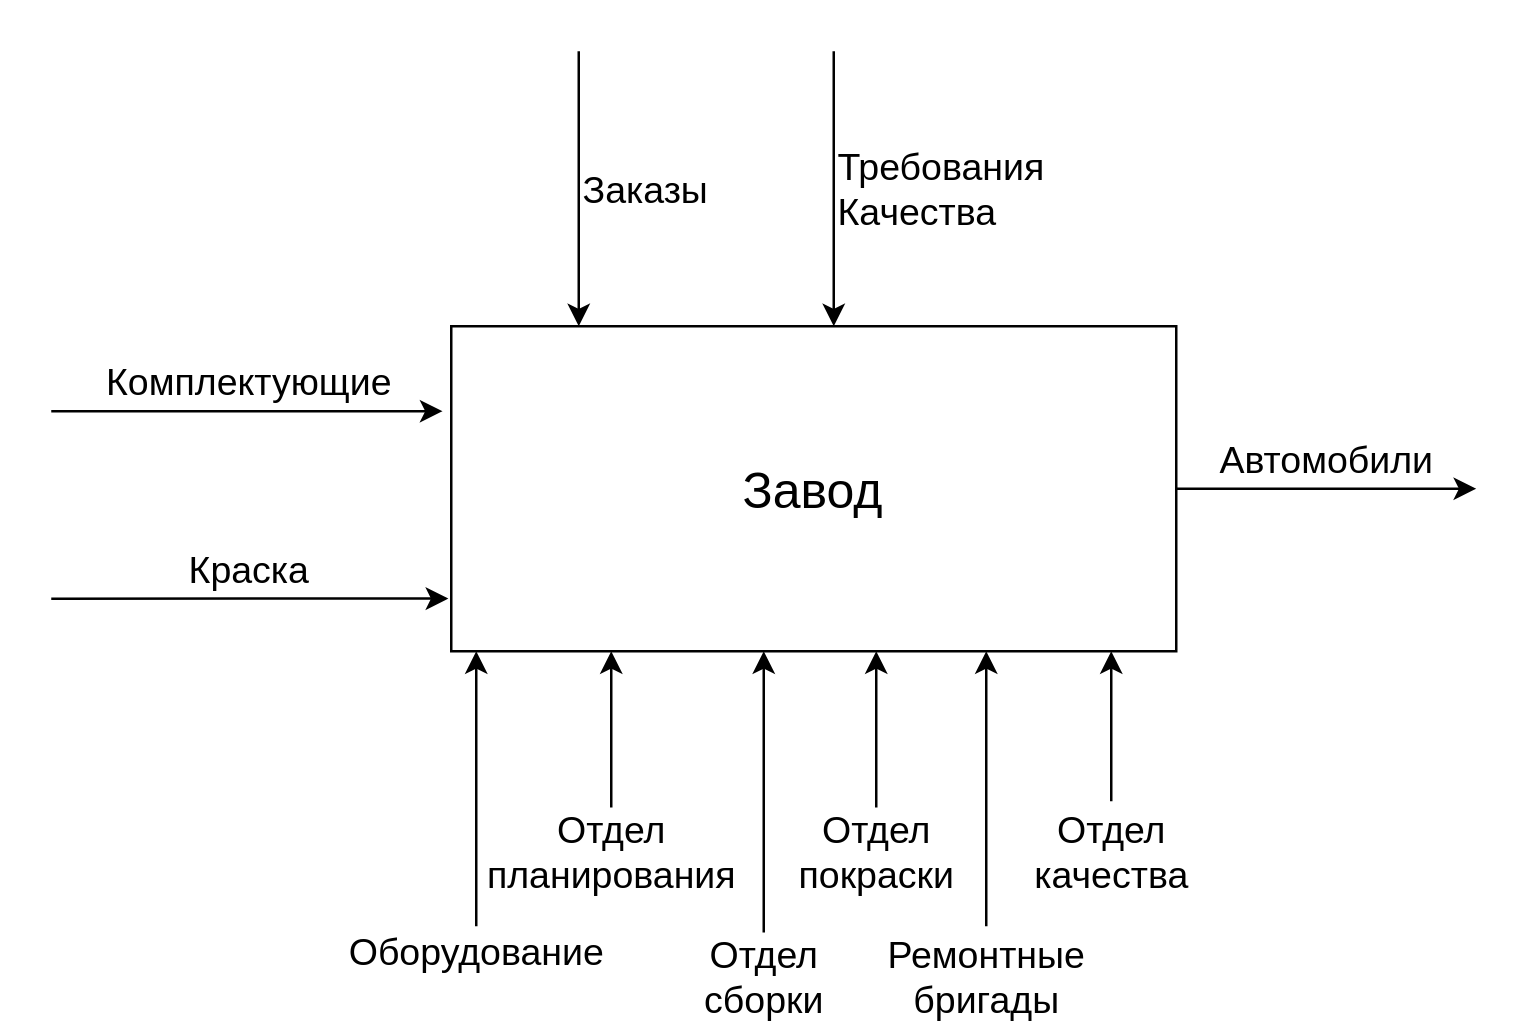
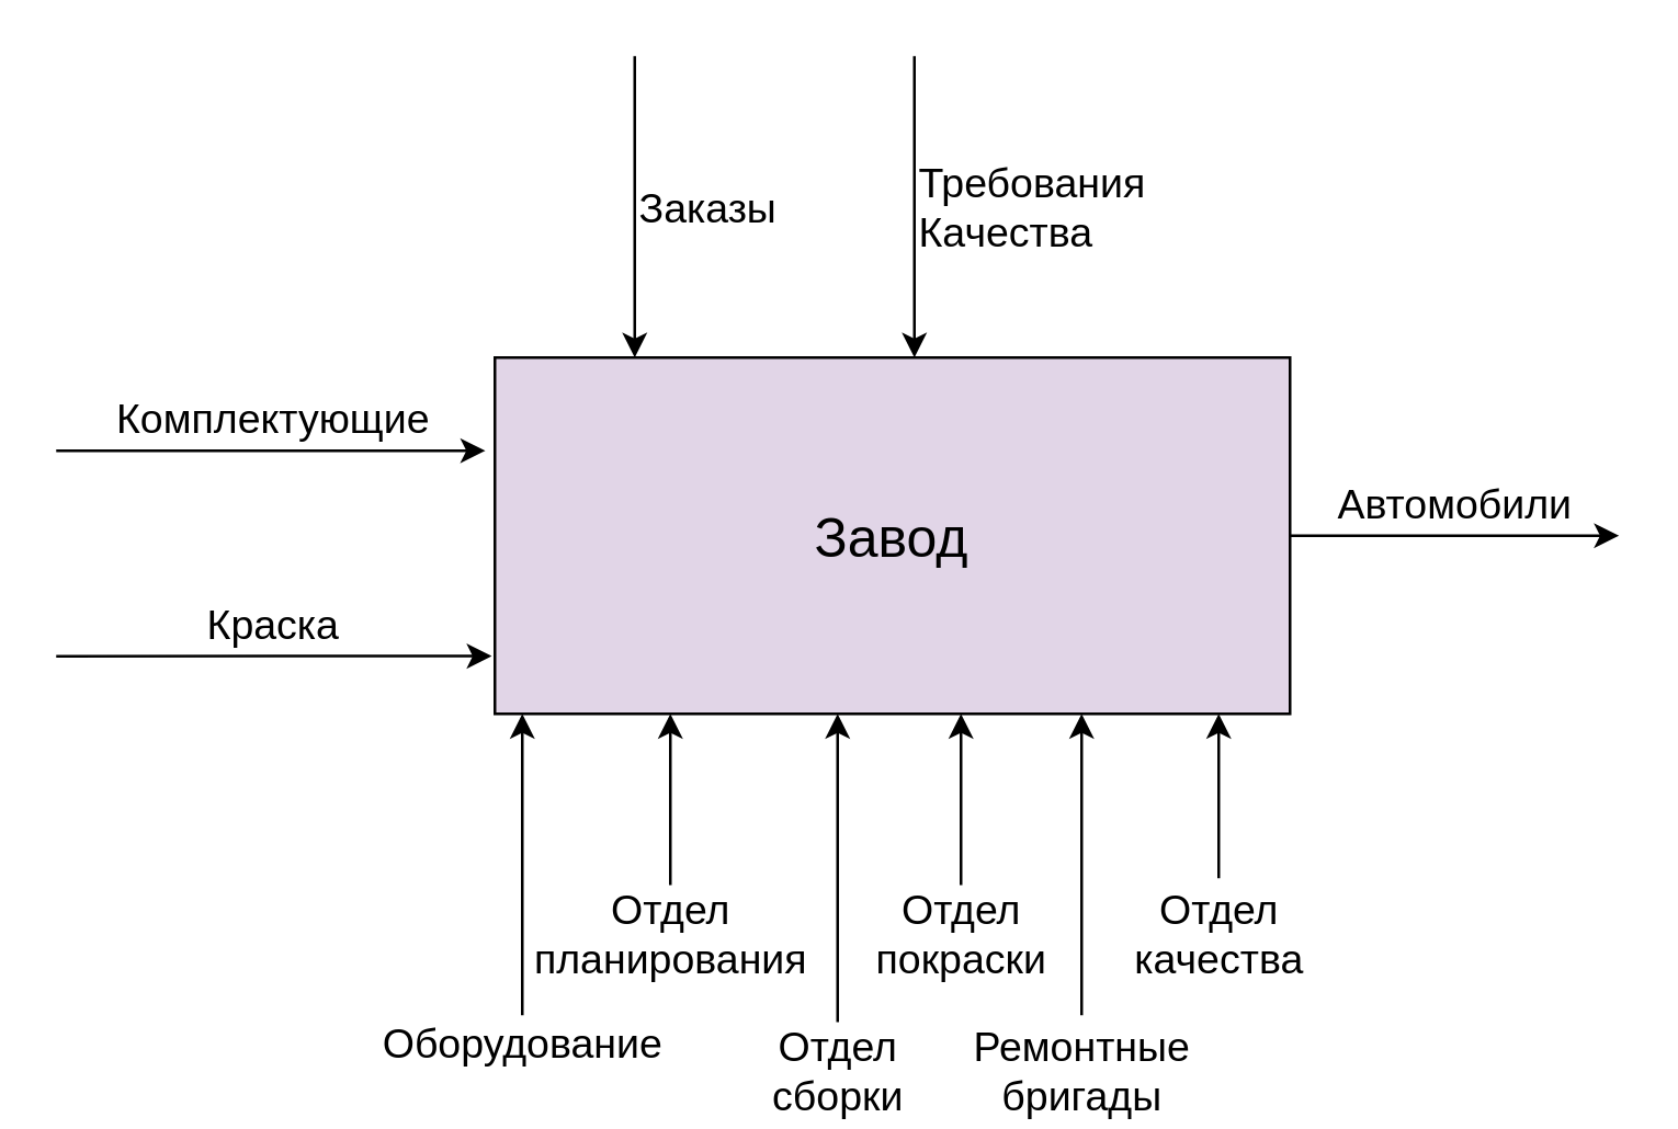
  <mxCell id="0" />
  <mxCell id="1" parent="0" />
  <mxCell id="2" value="Автомобили" style="edgeStyle=orthogonalEdgeStyle;rounded=0;orthogonalLoop=1;jettySize=auto;html=1;labelPosition=center;verticalLabelPosition=top;align=center;verticalAlign=bottom;fontSize=15;" edge="1" parent="1" source="13"><mxGeometry relative="1" as="geometry"><mxPoint x="590" y="195" as="targetPoint" /></mxGeometry></mxCell>
  <mxCell id="3" value="Заказы" style="edgeStyle=orthogonalEdgeStyle;rounded=0;orthogonalLoop=1;jettySize=auto;html=1;fontSize=15;endArrow=none;endFill=0;startArrow=classic;startFill=1;exitX=0.5;exitY=0;exitDx=0;exitDy=0;labelPosition=right;verticalLabelPosition=middle;align=left;verticalAlign=middle;" edge="1" parent="1"><mxGeometry relative="1" as="geometry"><mxPoint x="231" y="20" as="targetPoint" /><mxPoint x="231" y="130" as="sourcePoint" /></mxGeometry></mxCell>
  <mxCell id="4" value="Комплектующие" style="edgeStyle=orthogonalEdgeStyle;rounded=0;orthogonalLoop=1;jettySize=auto;html=1;startArrow=classic;startFill=1;endArrow=none;endFill=0;fontSize=15;labelPosition=center;verticalLabelPosition=top;align=center;verticalAlign=bottom;exitX=-0.012;exitY=0.2;exitDx=0;exitDy=0;exitPerimeter=0;" edge="1" parent="1"><mxGeometry relative="1" as="geometry"><mxPoint x="20" y="164" as="targetPoint" /><mxPoint x="176.52" y="164" as="sourcePoint" /></mxGeometry></mxCell>
  <mxCell id="5" value="Требования&lt;br&gt;Качества" style="edgeStyle=orthogonalEdgeStyle;rounded=0;orthogonalLoop=1;jettySize=auto;html=1;startArrow=classic;startFill=1;endArrow=none;endFill=0;fontSize=15;exitX=0.5;exitY=0;exitDx=0;exitDy=0;labelPosition=right;verticalLabelPosition=middle;align=left;verticalAlign=middle;" edge="1" parent="1"><mxGeometry relative="1" as="geometry"><mxPoint x="333" y="20" as="targetPoint" /><mxPoint x="333" y="130" as="sourcePoint" /></mxGeometry></mxCell>
  <mxCell id="6" value="Краска" style="edgeStyle=orthogonalEdgeStyle;rounded=0;orthogonalLoop=1;jettySize=auto;html=1;exitX=-0.004;exitY=0.838;exitDx=0;exitDy=0;startArrow=classic;startFill=1;endArrow=none;endFill=0;fontSize=15;exitPerimeter=0;labelPosition=center;verticalLabelPosition=top;align=center;verticalAlign=bottom;" edge="1" parent="1" source="13"><mxGeometry relative="1" as="geometry"><mxPoint x="20" y="239" as="targetPoint" /></mxGeometry></mxCell>
  <mxCell id="7" value="Отдел&lt;br&gt;планирования" style="edgeStyle=orthogonalEdgeStyle;rounded=0;orthogonalLoop=1;jettySize=auto;html=1;exitX=0.25;exitY=1;exitDx=0;exitDy=0;startArrow=classic;startFill=1;endArrow=none;endFill=0;fontSize=15;" edge="1" parent="1"><mxGeometry x="1" relative="1" as="geometry"><mxPoint x="244" y="340" as="targetPoint" /><mxPoint x="244" y="260" as="sourcePoint" /><mxPoint as="offset" /></mxGeometry></mxCell>
  <mxCell id="8" value="Отдел&lt;br&gt;сборки" style="edgeStyle=orthogonalEdgeStyle;rounded=0;orthogonalLoop=1;jettySize=auto;html=1;startArrow=classic;startFill=1;endArrow=none;endFill=0;fontSize=15;exitX=0.5;exitY=1;exitDx=0;exitDy=0;" edge="1" parent="1"><mxGeometry x="1" relative="1" as="geometry"><mxPoint x="305" y="390" as="targetPoint" /><mxPoint x="305" y="260" as="sourcePoint" /><mxPoint as="offset" /></mxGeometry></mxCell>
  <mxCell id="9" value="Отдел&lt;br&gt;покраски" style="edgeStyle=orthogonalEdgeStyle;rounded=0;orthogonalLoop=1;jettySize=auto;html=1;exitX=0.5;exitY=1;exitDx=0;exitDy=0;startArrow=classic;startFill=1;endArrow=none;endFill=0;fontSize=15;" edge="1" parent="1"><mxGeometry x="1" y="10" relative="1" as="geometry"><mxPoint x="350" y="330" as="targetPoint" /><mxPoint x="350" y="260" as="sourcePoint" /><mxPoint x="-10" y="10" as="offset" /></mxGeometry></mxCell>
  <mxCell id="10" value="Ремонтные&lt;br&gt;бригады" style="edgeStyle=orthogonalEdgeStyle;rounded=0;orthogonalLoop=1;jettySize=auto;html=1;startArrow=classic;startFill=1;endArrow=none;endFill=0;fontSize=15;exitX=0.5;exitY=1;exitDx=0;exitDy=0;" edge="1" parent="1"><mxGeometry x="1" y="20" relative="1" as="geometry"><mxPoint x="394" y="370" as="targetPoint" /><mxPoint x="394" y="260" as="sourcePoint" /><mxPoint x="-20" y="20" as="offset" /></mxGeometry></mxCell>
  <mxCell id="11" value="Оборудование" style="edgeStyle=orthogonalEdgeStyle;rounded=0;orthogonalLoop=1;jettySize=auto;html=1;startArrow=classic;startFill=1;endArrow=none;endFill=0;fontSize=15;" edge="1" parent="1"><mxGeometry x="1" y="10" relative="1" as="geometry"><mxPoint x="190" y="370" as="targetPoint" /><mxPoint x="190" y="260" as="sourcePoint" /><mxPoint x="-10" y="10" as="offset" /></mxGeometry></mxCell>
  <mxCell id="12" value="Отдел&lt;br&gt;качества" style="edgeStyle=orthogonalEdgeStyle;rounded=0;orthogonalLoop=1;jettySize=auto;html=1;startArrow=classic;startFill=1;endArrow=none;endFill=0;fontSize=15;" edge="1" parent="1"><mxGeometry x="1" y="20" relative="1" as="geometry"><mxPoint x="444" y="320" as="targetPoint" /><mxPoint x="444" y="260" as="sourcePoint" /><mxPoint x="-20" y="20" as="offset" /></mxGeometry></mxCell>
- <mxCell id="13" value="&lt;font style=&quot;font-size: 20px&quot;&gt;Завод&lt;/font&gt;" style="rounded=0;whiteSpace=wrap;html=1;" vertex="1" parent="1"><mxGeometry x="180" y="130" width="290" height="130" as="geometry" /></mxCell>
+ <mxCell id="13" value="&lt;font style=&quot;font-size: 20px&quot;&gt;Завод&lt;/font&gt;" style="rounded=0;whiteSpace=wrap;html=1;fillColor=#e1d5e7;" vertex="1" parent="1"><mxGeometry x="180" y="130" width="290" height="130" as="geometry" /></mxCell>
